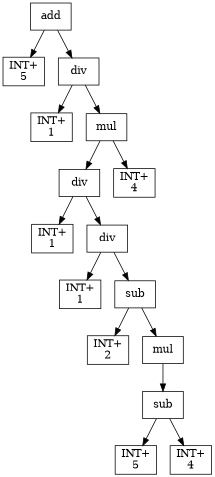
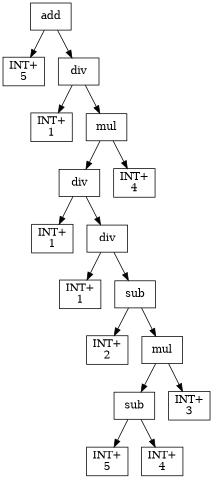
  digraph {
    node [shape=box]
    n1 [label=add]
    n2 [label="INT+\n5"]
    n3 [label=div]
    n4 [label="INT+\n1"]
    n5 [label=mul]
    n6 [label=div]
    n7 [label="INT+\n4"]
    n8 [label="INT+\n1"]
    n9 [label=div]
    n10 [label="INT+\n1"]
    n11 [label=sub]
    n12 [label="INT+\n2"]
    n13 [label=mul]
    n14 [label=sub]
+   n15 [label="INT+\n3"]
    n16 [label="INT+\n5"]
    n17 [label="INT+\n4"]
    n1 -> n2
    n1 -> n3
    n3 -> n4
    n3 -> n5
    n5 -> n6
    n5 -> n7
    n6 -> n8
    n6 -> n9
    n9 -> n10
    n9 -> n11
    n11 -> n12
    n11 -> n13
    n13 -> n14
+   n13 -> n15
    n14 -> n16
    n14 -> n17
  }
